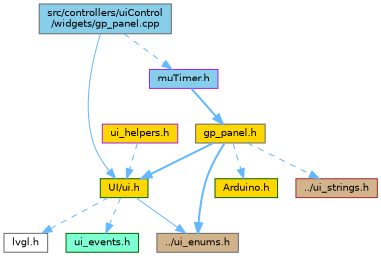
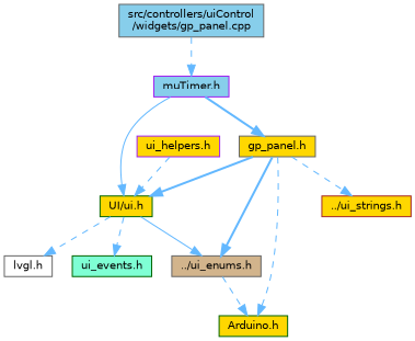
  digraph {
    node [color=gray40 fillcolor=gold fontname=Helvetica fontsize=10 shape=box style=filled]
    edge [color=steelblue1 fontname=Helvetica fontsize=10 labelfontname=Helvetica labelfontsize=10 style=dashed]
    n1 [fillcolor=skyblue fontcolor=black height=0.2 label="src/controllers/uiControl\l/widgets/gp_panel.cpp" width=0.4]
    n2 [color=darkgreen height=0.2 label="UI/ui.h" width=0.4]
    n3 [color=purple fillcolor=skyblue height=0.2 label="muTimer.h" width=0.4]
    n4 [fillcolor=white height=0.2 label="lvgl.h" width=0.4]
    n5 [color=darkgreen fillcolor=aquamarine height=0.2 label="ui_events.h" width=0.4]
    n6 [fillcolor=tan height=0.2 label="../ui_enums.h" width=0.4]
    n7 [height=0.2 label="gp_panel.h" width=0.4]
    n8 [color=darkgreen height=0.2 label="Arduino.h" width=0.4]
-   n9 [color=brown fillcolor=tan height=0.2 label="../ui_strings.h" width=0.4]
+   n9 [color=brown height=0.2 label="../ui_strings.h" width=0.4]
    n10 [color=purple height=0.2 label="ui_helpers.h" width=0.4]
-   n1 -> n2 [style=solid]
+   n3 -> n2 [style=solid]
    n1 -> n3
    n2 -> n4
    n2 -> n5
    n2 -> n6 [style=solid]
    n3 -> n7 [style=bold]
+   n6 -> n8
    n7 -> n2 [style=bold]
    n7 -> n6 [style=bold]
    n7 -> n8
    n7 -> n9
    n10 -> n2
  }
